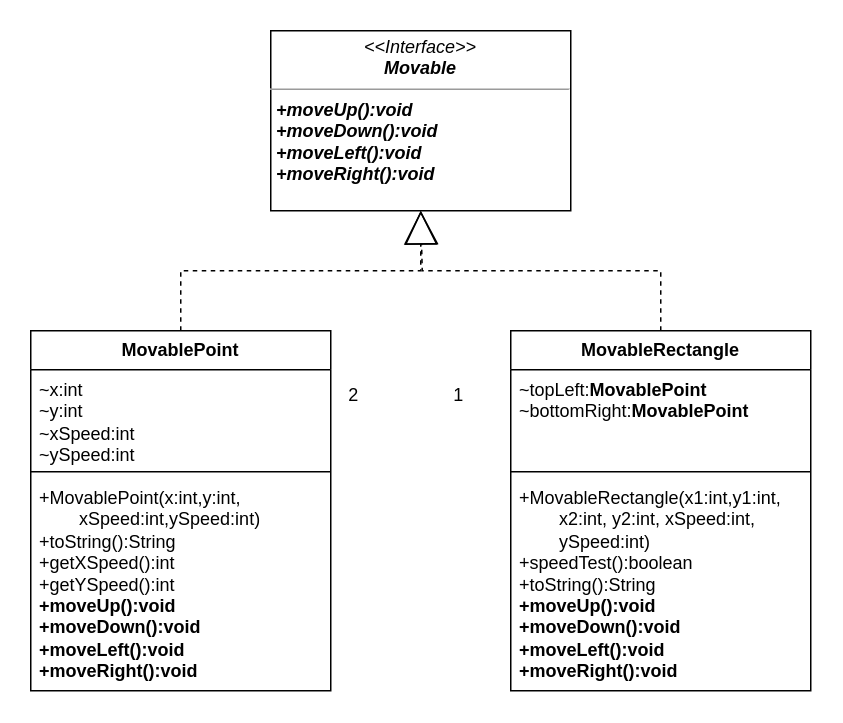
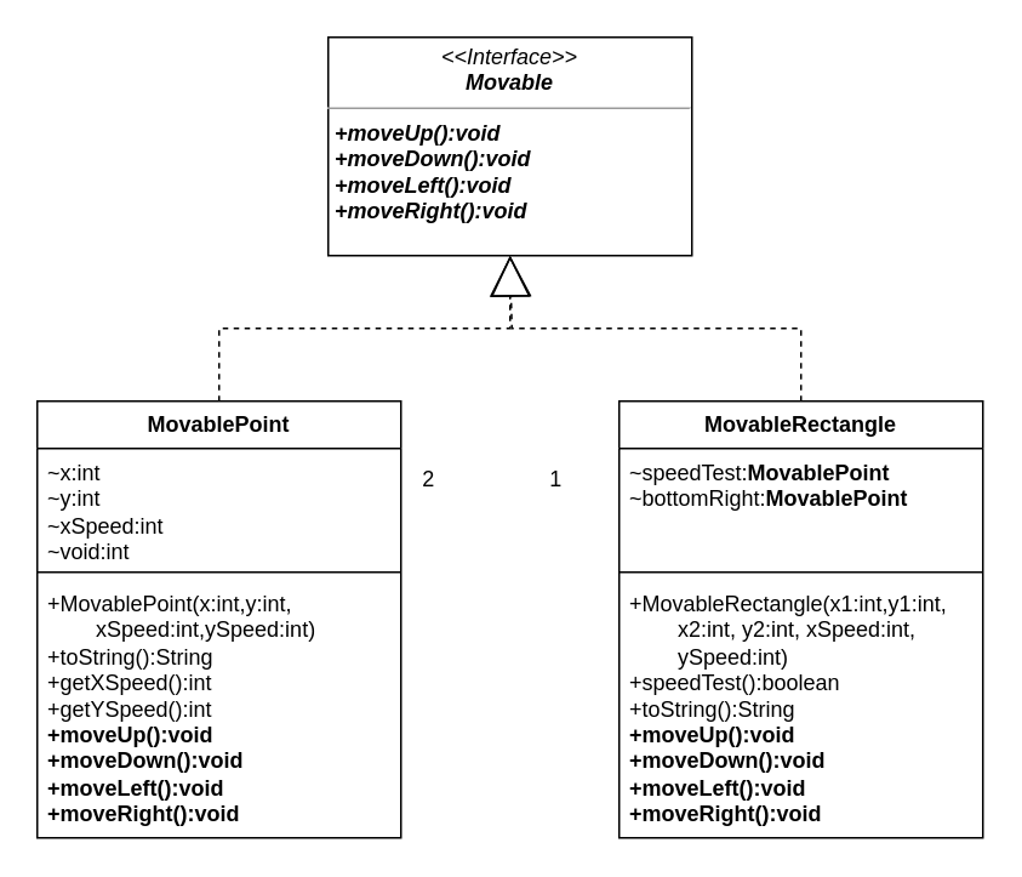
  <mxCell id="0" />
  <mxCell id="1" parent="0" />
  <mxCell id="2" value="&lt;p style=&quot;margin:0px;margin-top:4px;text-align:center;&quot;&gt;&lt;span&gt;&amp;lt;&amp;lt;Interface&amp;gt;&amp;gt;&lt;/span&gt;&lt;br&gt;&lt;b&gt;Movable&lt;/b&gt;&lt;/p&gt;&lt;hr size=&quot;1&quot;&gt;&lt;p style=&quot;margin:0px;margin-left:4px;&quot;&gt;&lt;b&gt;&lt;span style=&quot;background-color: initial;&quot;&gt;+moveUp():void&lt;/span&gt;&lt;br&gt;&lt;/b&gt;&lt;/p&gt;&lt;p style=&quot;margin:0px;margin-left:4px;&quot;&gt;&lt;b&gt;+moveDown():void&lt;/b&gt;&lt;/p&gt;&lt;p style=&quot;margin:0px;margin-left:4px;&quot;&gt;&lt;b&gt;+moveLeft():void&lt;br&gt;&lt;/b&gt;&lt;/p&gt;&lt;p style=&quot;margin:0px;margin-left:4px;&quot;&gt;&lt;b&gt;+moveRight():void&lt;/b&gt;&lt;br&gt;&lt;/p&gt;" style="verticalAlign=middle;align=left;overflow=fill;fontSize=12;fontFamily=Helvetica;html=1;whiteSpace=wrap;fontStyle=2;horizontal=1;" vertex="1" parent="1"><mxGeometry x="180" y="20" width="200" height="120" as="geometry" /></mxCell>
  <mxCell id="3" style="edgeStyle=orthogonalEdgeStyle;rounded=0;orthogonalLoop=1;jettySize=auto;html=1;exitX=0.5;exitY=1;exitDx=0;exitDy=0;" edge="1" parent="1" source="2" target="2"><mxGeometry relative="1" as="geometry" /></mxCell>
  <mxCell id="4" style="edgeStyle=orthogonalEdgeStyle;orthogonalLoop=1;jettySize=auto;html=1;exitX=0.5;exitY=0;exitDx=0;exitDy=0;entryX=0.5;entryY=1;entryDx=0;entryDy=0;rounded=0;dashed=1;endArrow=block;endFill=0;strokeWidth=1;endSize=20;" edge="1" parent="1" source="5" target="2"><mxGeometry relative="1" as="geometry"><Array as="points"><mxPoint x="120" y="180" /><mxPoint x="280" y="180" /></Array></mxGeometry></mxCell>
  <mxCell id="5" value="MovablePoint" style="swimlane;fontStyle=1;align=center;verticalAlign=middle;childLayout=stackLayout;horizontal=1;startSize=26;horizontalStack=0;resizeParent=1;resizeParentMax=0;resizeLast=0;collapsible=1;marginBottom=0;whiteSpace=wrap;html=1;" vertex="1" parent="1"><mxGeometry x="20" y="220" width="200" height="240" as="geometry" /></mxCell>
- <mxCell id="6" value="~x:int&lt;br&gt;~y:int&lt;br&gt;~xSpeed:int&lt;br&gt;~ySpeed:int" style="text;strokeColor=none;fillColor=none;align=left;verticalAlign=top;spacingLeft=4;spacingRight=4;overflow=hidden;rotatable=0;points=[[0,0.5],[1,0.5]];portConstraint=eastwest;whiteSpace=wrap;html=1;" vertex="1" parent="5"><mxGeometry y="26" width="200" height="64" as="geometry" /></mxCell>
+ <mxCell id="6" value="~x:int&lt;br&gt;~y:int&lt;br&gt;~xSpeed:int&lt;br&gt;~void:int" style="text;strokeColor=none;fillColor=none;align=left;verticalAlign=top;spacingLeft=4;spacingRight=4;overflow=hidden;rotatable=0;points=[[0,0.5],[1,0.5]];portConstraint=eastwest;whiteSpace=wrap;html=1;" vertex="1" parent="5"><mxGeometry y="26" width="200" height="64" as="geometry" /></mxCell>
  <mxCell id="7" value="" style="line;strokeWidth=1;fillColor=none;align=left;verticalAlign=middle;spacingTop=-1;spacingLeft=3;spacingRight=3;rotatable=0;labelPosition=right;points=[];portConstraint=eastwest;strokeColor=inherit;" vertex="1" parent="5"><mxGeometry y="90" width="200" height="8" as="geometry" /></mxCell>
  <mxCell id="8" value="+MovablePoint(x:int,y:int,&lt;br&gt;&lt;span style=&quot;&quot;&gt;&lt;span style=&quot;white-space: pre;&quot;&gt;&amp;nbsp;&lt;span style=&quot;white-space: pre;&quot;&gt;&#09;&lt;/span&gt;&lt;/span&gt;&lt;/span&gt;xSpeed:int,ySpeed:int)&lt;br&gt;+toString():String&lt;br&gt;+getXSpeed():int&lt;br&gt;+getYSpeed():int&lt;br&gt;&lt;b style=&quot;background-color: initial;&quot;&gt;+moveUp():void&lt;br&gt;&lt;/b&gt;&lt;b style=&quot;background-color: initial;&quot;&gt;+moveDown():void&lt;br&gt;&lt;/b&gt;&lt;b style=&quot;background-color: initial;&quot;&gt;+moveLeft():void&lt;br&gt;&lt;/b&gt;&lt;b style=&quot;background-color: initial;&quot;&gt;+moveRight():void&lt;/b&gt;&lt;b style=&quot;background-color: initial;&quot;&gt;&lt;br&gt;&lt;/b&gt;" style="text;strokeColor=none;fillColor=none;align=left;verticalAlign=top;spacingLeft=4;spacingRight=4;overflow=hidden;rotatable=0;points=[[0,0.5],[1,0.5]];portConstraint=eastwest;whiteSpace=wrap;html=1;" vertex="1" parent="5"><mxGeometry y="98" width="200" height="142" as="geometry" /></mxCell>
  <mxCell id="9" style="edgeStyle=orthogonalEdgeStyle;rounded=0;orthogonalLoop=1;jettySize=auto;html=1;exitX=0.5;exitY=0;exitDx=0;exitDy=0;dashed=1;endArrow=block;endFill=0;endSize=20;" edge="1" parent="1" source="10"><mxGeometry relative="1" as="geometry"><mxPoint x="280" y="140" as="targetPoint" /><Array as="points"><mxPoint x="440" y="180" /><mxPoint x="281" y="180" /></Array></mxGeometry></mxCell>
  <mxCell id="10" value="MovableRectangle" style="swimlane;fontStyle=1;align=center;verticalAlign=middle;childLayout=stackLayout;horizontal=1;startSize=26;horizontalStack=0;resizeParent=1;resizeParentMax=0;resizeLast=0;collapsible=1;marginBottom=0;whiteSpace=wrap;html=1;" vertex="1" parent="1"><mxGeometry x="340" y="220" width="200" height="240" as="geometry" /></mxCell>
- <mxCell id="11" value="~topLeft:&lt;b&gt;MovablePoint&lt;/b&gt;&lt;br&gt;~bottomRight:&lt;b&gt;MovablePoint&lt;/b&gt;" style="text;strokeColor=none;fillColor=none;align=left;verticalAlign=top;spacingLeft=4;spacingRight=4;overflow=hidden;rotatable=0;points=[[0,0.5],[1,0.5]];portConstraint=eastwest;whiteSpace=wrap;html=1;" vertex="1" parent="10"><mxGeometry y="26" width="200" height="64" as="geometry" /></mxCell>
+ <mxCell id="11" value="~speedTest:&lt;b&gt;MovablePoint&lt;/b&gt;&lt;br&gt;~bottomRight:&lt;b&gt;MovablePoint&lt;/b&gt;" style="text;strokeColor=none;fillColor=none;align=left;verticalAlign=top;spacingLeft=4;spacingRight=4;overflow=hidden;rotatable=0;points=[[0,0.5],[1,0.5]];portConstraint=eastwest;whiteSpace=wrap;html=1;" vertex="1" parent="10"><mxGeometry y="26" width="200" height="64" as="geometry" /></mxCell>
  <mxCell id="12" value="" style="line;strokeWidth=1;fillColor=none;align=left;verticalAlign=middle;spacingTop=-1;spacingLeft=3;spacingRight=3;rotatable=0;labelPosition=right;points=[];portConstraint=eastwest;strokeColor=inherit;" vertex="1" parent="10"><mxGeometry y="90" width="200" height="8" as="geometry" /></mxCell>
  <mxCell id="13" value="+MovableRectangle(x1:int,y1:int,&lt;br&gt;&lt;span style=&quot;white-space: pre;&quot;&gt;&#09;&lt;/span&gt;x2:int, y2:int, xSpeed:int, &lt;span style=&quot;white-space: pre;&quot;&gt;&#09;&lt;/span&gt;ySpeed:int)&lt;br&gt;+speedTest():boolean&lt;br&gt;+toString():String&lt;br&gt;&lt;b style=&quot;background-color: initial;&quot;&gt;+moveUp():void&lt;br&gt;&lt;/b&gt;&lt;b style=&quot;background-color: initial;&quot;&gt;+moveDown():void&lt;br&gt;&lt;/b&gt;&lt;b style=&quot;background-color: initial;&quot;&gt;+moveLeft():void&lt;br&gt;&lt;/b&gt;&lt;b style=&quot;background-color: initial;&quot;&gt;+moveRight():void&lt;/b&gt;&lt;b style=&quot;background-color: initial;&quot;&gt;&lt;br&gt;&lt;/b&gt;" style="text;strokeColor=none;fillColor=none;align=left;verticalAlign=top;spacingLeft=4;spacingRight=4;overflow=hidden;rotatable=0;points=[[0,0.5],[1,0.5]];portConstraint=eastwest;whiteSpace=wrap;html=1;" vertex="1" parent="10"><mxGeometry y="98" width="200" height="142" as="geometry" /></mxCell>
  <mxCell id="14" value="2" style="text;html=1;align=center;verticalAlign=middle;resizable=0;points=[];autosize=1;strokeColor=none;fillColor=none;rotation=0;" vertex="1" parent="1"><mxGeometry x="220" y="248" width="30" height="30" as="geometry" /></mxCell>
  <mxCell id="15" value="1" style="text;html=1;align=center;verticalAlign=middle;resizable=0;points=[];autosize=1;strokeColor=none;fillColor=none;rotation=0;" vertex="1" parent="1"><mxGeometry x="290" y="248" width="30" height="30" as="geometry" /></mxCell>
